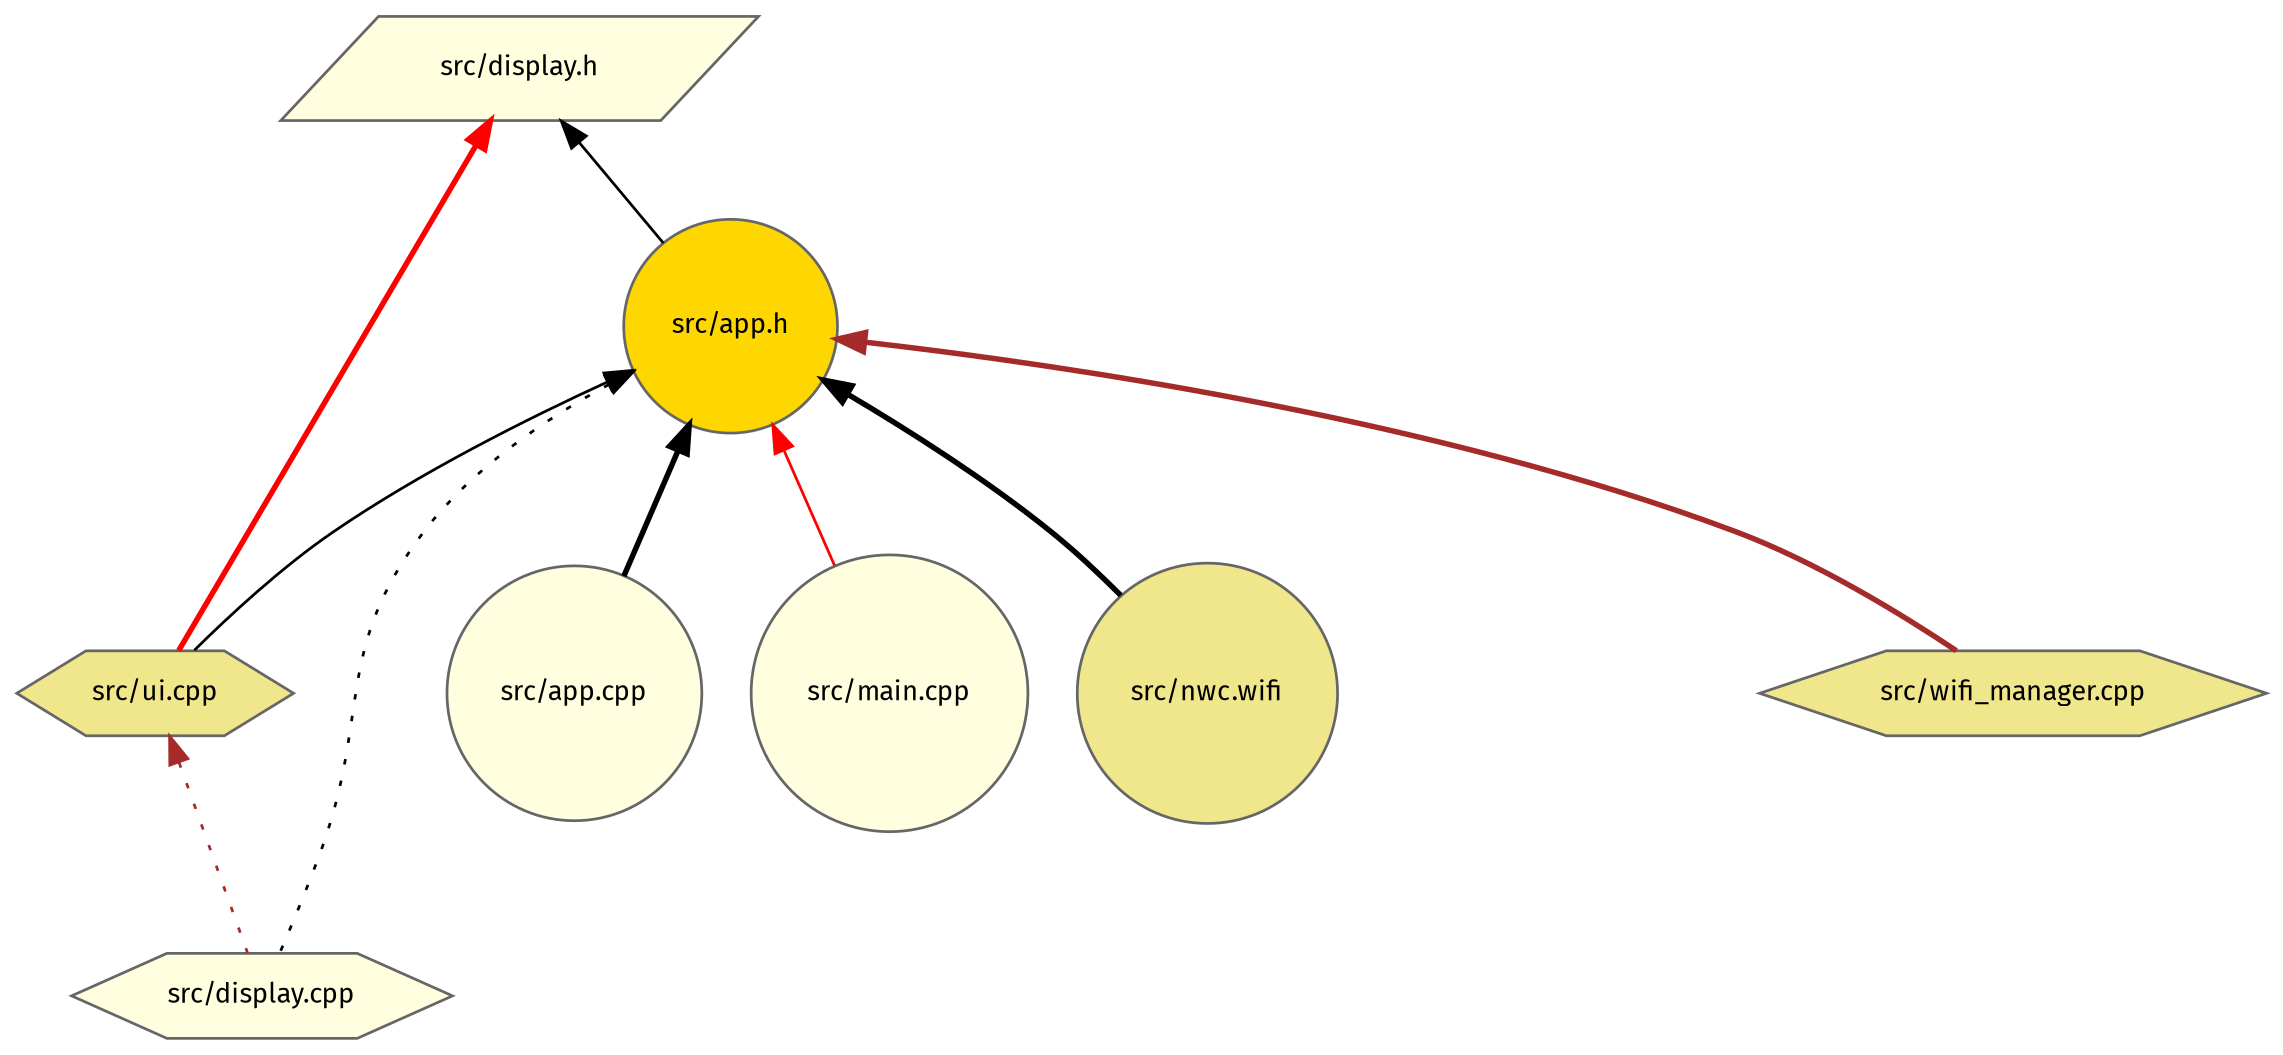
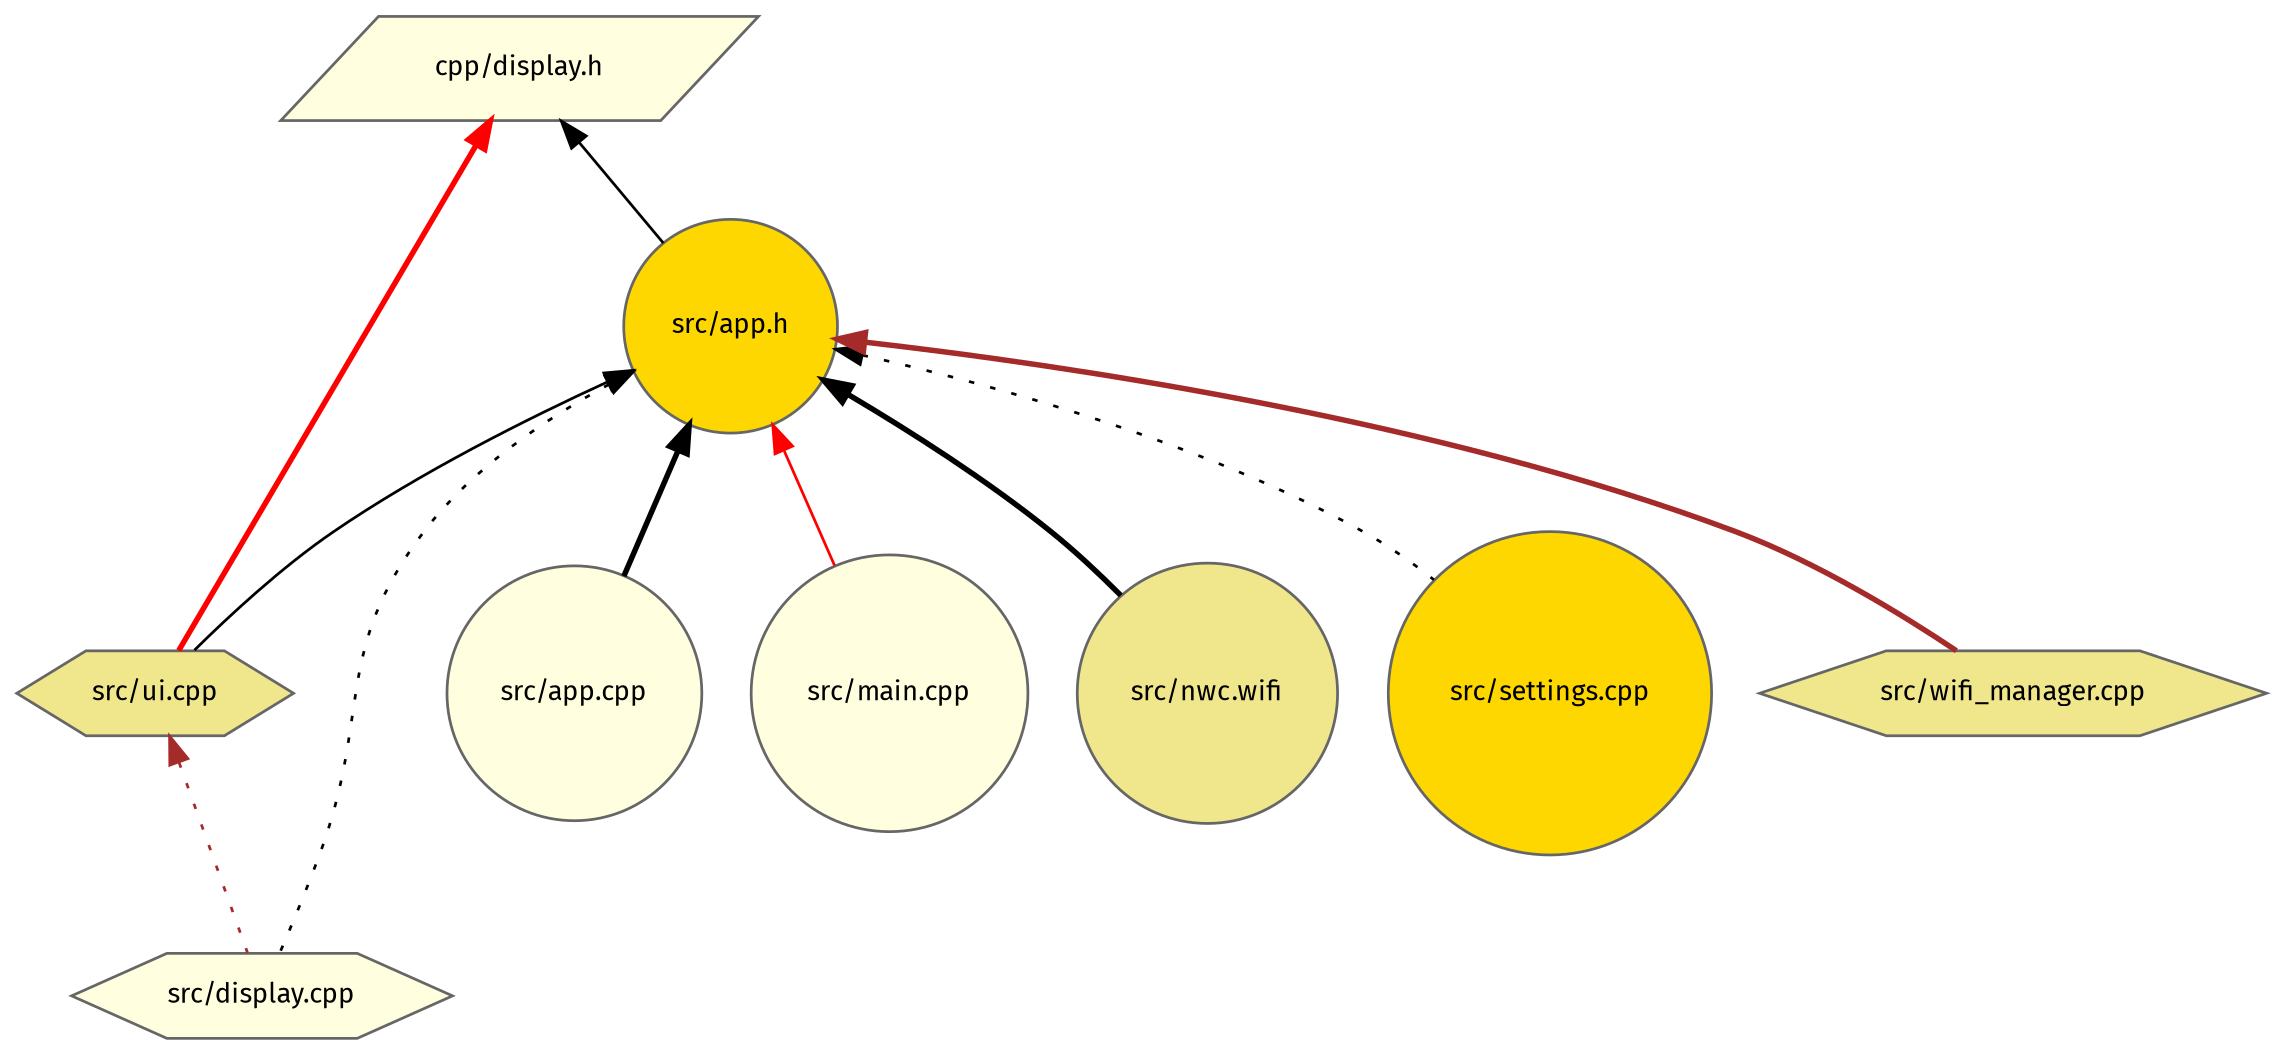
  digraph {
    fontname="Fira Sans"
    node [color=grey40 fillcolor=lightyellow fontname="Fira Sans" fontsize=10 shape=circle style=filled]
    edge [color=black dir=back fontname="Fira Sans" fontsize=10 labelfontname=Helvetica labelfontsize=10 style=bold]
-   n1 [color=gray40 fontcolor=black height=0.2 label="src/display.h" shape=parallelogram width=0.4]
+   n1 [color=gray40 fontcolor=black height=0.2 label="cpp/display.h" shape=parallelogram width=0.4]
    n2 [fillcolor=gold height=0.2 label="src/app.h" width=0.4]
    n3 [fillcolor=khaki height=0.2 label="src/ui.cpp" shape=hexagon width=0.4]
    n4 [height=0.2 label="src/display.cpp" shape=hexagon width=0.4]
    n5 [height=0.2 label="src/app.cpp" width=0.4]
    n6 [height=0.2 label="src/main.cpp" width=0.4]
    n7 [fillcolor=khaki height=0.2 label="src/nwc.wifi" width=0.4]
+   n8 [fillcolor=gold height=0.2 label="src/settings.cpp" width=0.4]
    n9 [fillcolor=khaki height=0.2 label="src/wifi_manager.cpp" shape=hexagon width=0.4]
    n1 -> n2 [style=solid]
    n1 -> n3 [color=red]
    n2 -> n3 [style=solid]
    n2 -> n4 [style=dotted]
    n2 -> n5
    n2 -> n6 [color=red style=solid]
    n2 -> n7
+   n2 -> n8 [style=dotted]
    n2 -> n9 [color=brown]
    n3 -> n4 [color=brown style=dotted]
  }
